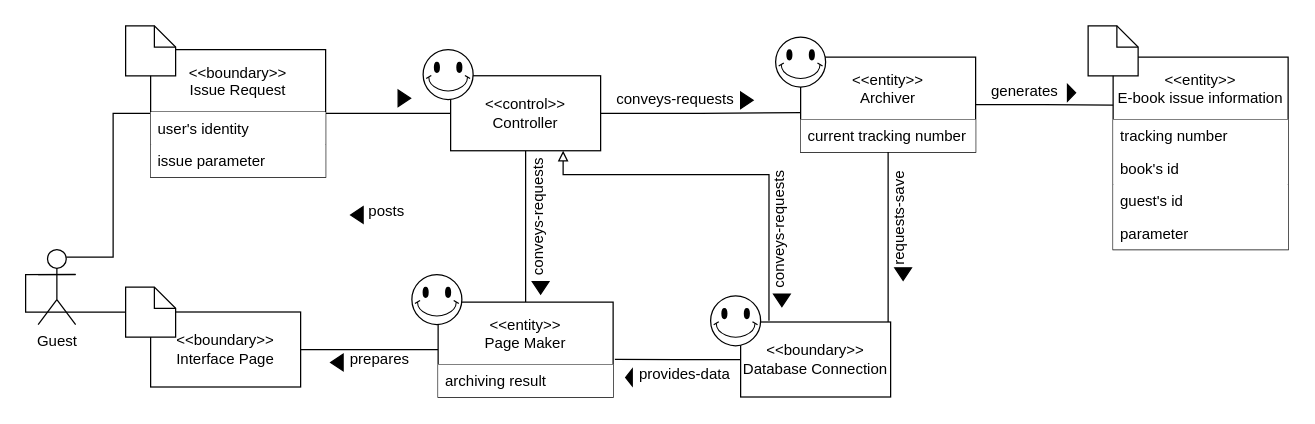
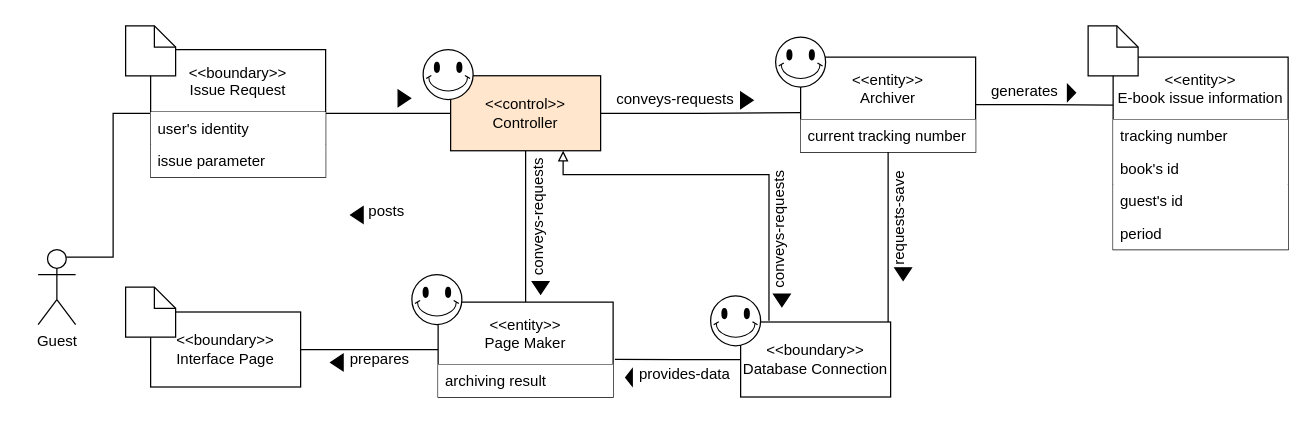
  <mxCell id="0" />
  <mxCell id="1" parent="0" />
  <mxCell id="2" style="edgeStyle=orthogonalEdgeStyle;rounded=0;orthogonalLoop=1;jettySize=auto;html=1;entryX=0.5;entryY=0;entryDx=0;entryDy=0;endArrow=none;endFill=0;" edge="1" parent="1" source="4" target="17"><mxGeometry relative="1" as="geometry" /></mxCell>
  <mxCell id="3" style="edgeStyle=orthogonalEdgeStyle;rounded=0;orthogonalLoop=1;jettySize=auto;html=1;endArrow=none;endFill=0;entryX=0.004;entryY=0.586;entryDx=0;entryDy=0;entryPerimeter=0;" edge="1" parent="1" source="4" target="52"><mxGeometry relative="1" as="geometry"><mxPoint x="640" y="90" as="targetPoint" /></mxGeometry></mxCell>
- <mxCell id="4" value="&amp;lt;&amp;lt;control&amp;gt;&amp;gt;&lt;br&gt;Controller" style="rounded=0;whiteSpace=wrap;html=1;" vertex="1" parent="1"><mxGeometry x="360" y="60" width="120" height="60" as="geometry" /></mxCell>
+ <mxCell id="4" value="&amp;lt;&amp;lt;control&amp;gt;&amp;gt;&lt;br&gt;Controller" style="rounded=0;whiteSpace=wrap;html=1;fillColor=#ffe6cc;" vertex="1" parent="1"><mxGeometry x="360" y="60" width="120" height="60" as="geometry" /></mxCell>
  <mxCell id="5" style="edgeStyle=orthogonalEdgeStyle;rounded=0;orthogonalLoop=1;jettySize=auto;html=1;exitX=1;exitY=0.5;exitDx=0;exitDy=0;entryX=0;entryY=0.5;entryDx=0;entryDy=0;endArrow=none;endFill=0;startArrow=none;startFill=0;" edge="1" parent="1" source="6" target="17"><mxGeometry relative="1" as="geometry" /></mxCell>
  <mxCell id="6" value="&amp;lt;&amp;lt;boundary&amp;gt;&amp;gt;&lt;br&gt;Interface Page" style="rounded=0;whiteSpace=wrap;html=1;" vertex="1" parent="1"><mxGeometry x="120" y="249" width="120" height="60" as="geometry" /></mxCell>
  <mxCell id="7" style="edgeStyle=orthogonalEdgeStyle;rounded=0;orthogonalLoop=1;jettySize=auto;html=1;endArrow=block;endFill=0;entryX=0.75;entryY=1;entryDx=0;entryDy=0;exitX=0.189;exitY=-0.017;exitDx=0;exitDy=0;exitPerimeter=0;" edge="1" parent="1" source="9" target="4"><mxGeometry relative="1" as="geometry"><Array as="points"><mxPoint x="615" y="139" /><mxPoint x="450" y="139" /></Array></mxGeometry></mxCell>
  <mxCell id="8" style="edgeStyle=orthogonalEdgeStyle;rounded=0;orthogonalLoop=1;jettySize=auto;html=1;entryX=1.01;entryY=0.603;entryDx=0;entryDy=0;entryPerimeter=0;endArrow=none;endFill=0;" edge="1" parent="1" source="9" target="17"><mxGeometry relative="1" as="geometry" /></mxCell>
  <mxCell id="9" value="&amp;lt;&amp;lt;boundary&amp;gt;&amp;gt;&lt;br&gt;Database Connection" style="rounded=0;whiteSpace=wrap;html=1;" vertex="1" parent="1"><mxGeometry x="592" y="257" width="120" height="60" as="geometry" /></mxCell>
  <mxCell id="10" style="edgeStyle=orthogonalEdgeStyle;rounded=0;orthogonalLoop=1;jettySize=auto;html=1;entryX=0;entryY=0.5;entryDx=0;entryDy=0;endArrow=none;endFill=0;exitX=0.75;exitY=0.1;exitDx=0;exitDy=0;exitPerimeter=0;" edge="1" parent="1" source="12" target="14"><mxGeometry relative="1" as="geometry" /></mxCell>
- <mxCell id="11" style="edgeStyle=orthogonalEdgeStyle;rounded=0;orthogonalLoop=1;jettySize=auto;html=1;endArrow=none;endFill=0;exitX=1;exitY=0.333;exitDx=0;exitDy=0;exitPerimeter=0;" edge="1" parent="1" source="12" target="6"><mxGeometry relative="1" as="geometry"><Array as="points"><mxPoint x="20" y="219" /><mxPoint x="20" y="249" /><mxPoint x="220" y="249" /></Array></mxGeometry></mxCell>
  <mxCell id="12" value="Guest" style="shape=umlActor;verticalLabelPosition=bottom;verticalAlign=top;html=1;outlineConnect=0;" vertex="1" parent="1"><mxGeometry x="30" y="199" width="30" height="60" as="geometry" /></mxCell>
  <mxCell id="13" style="edgeStyle=orthogonalEdgeStyle;rounded=0;orthogonalLoop=1;jettySize=auto;html=1;exitX=1;exitY=0.5;exitDx=0;exitDy=0;entryX=0;entryY=0.5;entryDx=0;entryDy=0;endArrow=none;endFill=0;" edge="1" parent="1" source="14" target="4"><mxGeometry relative="1" as="geometry" /></mxCell>
  <mxCell id="14" value="&lt;&lt;boundary&gt;&gt;&#10;Issue Request" style="swimlane;fontStyle=0;childLayout=stackLayout;horizontal=1;startSize=50;horizontalStack=0;resizeParent=1;resizeParentMax=0;resizeLast=0;collapsible=1;marginBottom=0;" vertex="1" parent="1"><mxGeometry x="120" y="39" width="140" height="102" as="geometry"><mxRectangle x="330" y="270" width="120" height="50" as="alternateBounds" /></mxGeometry></mxCell>
  <mxCell id="15" value="user's identity" style="text;align=left;verticalAlign=top;spacingLeft=4;spacingRight=4;overflow=hidden;rotatable=0;points=[[0,0.5],[1,0.5]];portConstraint=eastwest;fillColor=#ffffff;" vertex="1" parent="14"><mxGeometry y="50" width="140" height="26" as="geometry" /></mxCell>
  <mxCell id="16" value="issue parameter" style="text;align=left;verticalAlign=top;spacingLeft=4;spacingRight=4;overflow=hidden;rotatable=0;points=[[0,0.5],[1,0.5]];portConstraint=eastwest;fillColor=#ffffff;" vertex="1" parent="14"><mxGeometry y="76" width="140" height="26" as="geometry" /></mxCell>
  <mxCell id="17" value="&lt;&lt;entity&gt;&gt;&#10;Page Maker" style="swimlane;fontStyle=0;childLayout=stackLayout;horizontal=1;startSize=50;horizontalStack=0;resizeParent=1;resizeParentMax=0;resizeLast=0;collapsible=1;marginBottom=0;" vertex="1" parent="1"><mxGeometry x="350" y="241" width="140" height="76" as="geometry" /></mxCell>
  <mxCell id="18" value="archiving result" style="text;align=left;verticalAlign=top;spacingLeft=4;spacingRight=4;overflow=hidden;rotatable=0;points=[[0,0.5],[1,0.5]];portConstraint=eastwest;fillColor=#ffffff;" vertex="1" parent="17"><mxGeometry y="50" width="140" height="26" as="geometry" /></mxCell>
  <mxCell id="19" value="" style="verticalLabelPosition=bottom;verticalAlign=top;html=1;shape=mxgraph.basic.smiley" vertex="1" parent="1"><mxGeometry x="329" y="219" width="40" height="40" as="geometry" /></mxCell>
  <mxCell id="20" value="" style="verticalLabelPosition=bottom;verticalAlign=top;html=1;shape=mxgraph.basic.smiley" vertex="1" parent="1"><mxGeometry x="338" y="39" width="40" height="40" as="geometry" /></mxCell>
  <mxCell id="21" value="" style="verticalLabelPosition=bottom;verticalAlign=top;html=1;shape=mxgraph.basic.smiley" vertex="1" parent="1"><mxGeometry x="568" y="236" width="40" height="40" as="geometry" /></mxCell>
  <mxCell id="22" value="" style="shape=note2;boundedLbl=1;whiteSpace=wrap;html=1;size=17;verticalAlign=top;align=center;fillColor=#ffffff;" vertex="1" parent="1"><mxGeometry x="100" y="20" width="40" height="40" as="geometry" /></mxCell>
  <mxCell id="23" value="" style="shape=note2;boundedLbl=1;whiteSpace=wrap;html=1;size=17;verticalAlign=top;align=center;fillColor=#ffffff;" vertex="1" parent="1"><mxGeometry x="100" y="229" width="40" height="40" as="geometry" /></mxCell>
  <mxCell id="24" value="" style="group;rotation=90;" vertex="1" connectable="0" parent="1"><mxGeometry x="377" y="169" width="112" height="20" as="geometry" /></mxCell>
  <mxCell id="25" value="conveys-requests" style="text;html=1;strokeColor=none;fillColor=none;align=center;verticalAlign=middle;whiteSpace=wrap;rounded=0;rotation=-90;" vertex="1" parent="24"><mxGeometry x="3" y="-6" width="100" height="20" as="geometry" /></mxCell>
  <mxCell id="26" value="" style="triangle;whiteSpace=wrap;html=1;fillColor=#000000;rotation=90;" vertex="1" parent="24"><mxGeometry x="50" y="54" width="10" height="13.33" as="geometry" /></mxCell>
  <mxCell id="27" value="" style="group" vertex="1" connectable="0" parent="1"><mxGeometry x="280" y="159" width="49" height="20" as="geometry" /></mxCell>
  <mxCell id="28" value="posts" style="text;html=1;strokeColor=none;fillColor=none;align=center;verticalAlign=middle;whiteSpace=wrap;rounded=0;" vertex="1" parent="27"><mxGeometry x="9" width="40" height="20" as="geometry" /></mxCell>
  <mxCell id="29" value="" style="triangle;whiteSpace=wrap;html=1;fillColor=#000000;rotation=-180;" vertex="1" parent="27"><mxGeometry y="5.67" width="10" height="13.33" as="geometry" /></mxCell>
  <mxCell id="30" value="" style="group" vertex="1" connectable="0" parent="1"><mxGeometry x="264" y="277" width="70" height="20" as="geometry" /></mxCell>
  <mxCell id="31" value="prepares" style="text;html=1;strokeColor=none;fillColor=none;align=center;verticalAlign=middle;whiteSpace=wrap;rounded=0;" vertex="1" parent="30"><mxGeometry x="9" width="61" height="20" as="geometry" /></mxCell>
  <mxCell id="32" value="" style="triangle;whiteSpace=wrap;html=1;fillColor=#000000;rotation=-180;" vertex="1" parent="30"><mxGeometry y="5.67" width="10" height="13.33" as="geometry" /></mxCell>
  <mxCell id="33" value="" style="group;rotation=90;" vertex="1" connectable="0" parent="1"><mxGeometry x="570" y="179" width="112" height="20" as="geometry" /></mxCell>
  <mxCell id="34" value="conveys-requests" style="text;html=1;strokeColor=none;fillColor=none;align=center;verticalAlign=middle;whiteSpace=wrap;rounded=0;rotation=-90;" vertex="1" parent="33"><mxGeometry x="3" y="-6" width="100" height="20" as="geometry" /></mxCell>
  <mxCell id="35" value="" style="triangle;whiteSpace=wrap;html=1;fillColor=#000000;rotation=90;" vertex="1" parent="33"><mxGeometry x="50" y="54" width="10" height="13.33" as="geometry" /></mxCell>
  <mxCell id="36" style="edgeStyle=orthogonalEdgeStyle;rounded=0;orthogonalLoop=1;jettySize=auto;html=1;endArrow=none;endFill=0;" edge="1" parent="1" source="52" target="9"><mxGeometry relative="1" as="geometry"><mxPoint x="670" y="120" as="sourcePoint" /><mxPoint x="639" y="259" as="targetPoint" /><Array as="points"><mxPoint x="710" y="229" /><mxPoint x="710" y="229" /></Array></mxGeometry></mxCell>
  <mxCell id="37" value="" style="group;rotation=90;" vertex="1" connectable="0" parent="1"><mxGeometry x="666" y="179" width="112" height="20" as="geometry" /></mxCell>
  <mxCell id="38" value="requests-save" style="text;html=1;strokeColor=none;fillColor=none;align=center;verticalAlign=middle;whiteSpace=wrap;rounded=0;rotation=-90;" vertex="1" parent="37"><mxGeometry x="11.5" y="-14.5" width="83" height="20" as="geometry" /></mxCell>
  <mxCell id="39" value="" style="triangle;whiteSpace=wrap;html=1;fillColor=#000000;rotation=90;" vertex="1" parent="37"><mxGeometry x="51" y="33" width="10" height="13.33" as="geometry" /></mxCell>
  <mxCell id="40" value="&lt;&lt;entity&gt;&gt;&#10;E-book issue information" style="swimlane;fontStyle=0;childLayout=stackLayout;horizontal=1;startSize=50;horizontalStack=0;resizeParent=1;resizeParentMax=0;resizeLast=0;collapsible=1;marginBottom=0;" vertex="1" parent="1"><mxGeometry x="890" y="45" width="140" height="154" as="geometry"><mxRectangle x="330" y="270" width="120" height="50" as="alternateBounds" /></mxGeometry></mxCell>
  <mxCell id="41" value="tracking number" style="text;align=left;verticalAlign=top;spacingLeft=4;spacingRight=4;overflow=hidden;rotatable=0;points=[[0,0.5],[1,0.5]];portConstraint=eastwest;fillColor=#ffffff;" vertex="1" parent="40"><mxGeometry y="50" width="140" height="26" as="geometry" /></mxCell>
  <mxCell id="42" value="book's id" style="text;align=left;verticalAlign=top;spacingLeft=4;spacingRight=4;overflow=hidden;rotatable=0;points=[[0,0.5],[1,0.5]];portConstraint=eastwest;fillColor=#ffffff;" vertex="1" parent="40"><mxGeometry y="76" width="140" height="26" as="geometry" /></mxCell>
  <mxCell id="43" value="guest's id" style="text;align=left;verticalAlign=top;spacingLeft=4;spacingRight=4;overflow=hidden;rotatable=0;points=[[0,0.5],[1,0.5]];portConstraint=eastwest;fillColor=#ffffff;" vertex="1" parent="40"><mxGeometry y="102" width="140" height="26" as="geometry" /></mxCell>
- <mxCell id="44" value="parameter" style="text;align=left;verticalAlign=top;spacingLeft=4;spacingRight=4;overflow=hidden;rotatable=0;points=[[0,0.5],[1,0.5]];portConstraint=eastwest;fillColor=#ffffff;" vertex="1" parent="40"><mxGeometry y="128" width="140" height="26" as="geometry" /></mxCell>
+ <mxCell id="44" value="period" style="text;align=left;verticalAlign=top;spacingLeft=4;spacingRight=4;overflow=hidden;rotatable=0;points=[[0,0.5],[1,0.5]];portConstraint=eastwest;fillColor=#ffffff;" vertex="1" parent="40"><mxGeometry y="128" width="140" height="26" as="geometry" /></mxCell>
  <mxCell id="45" value="" style="shape=note2;boundedLbl=1;whiteSpace=wrap;html=1;size=17;verticalAlign=top;align=center;fillColor=#ffffff;" vertex="1" parent="1"><mxGeometry x="870" y="20" width="40" height="40" as="geometry" /></mxCell>
  <mxCell id="46" value="" style="group;rotation=0;" vertex="1" connectable="0" parent="1"><mxGeometry x="490" y="69" width="112" height="20" as="geometry" /></mxCell>
  <mxCell id="47" value="conveys-requests" style="text;html=1;strokeColor=none;fillColor=none;align=center;verticalAlign=middle;whiteSpace=wrap;rounded=0;rotation=0;" vertex="1" parent="46"><mxGeometry width="100" height="20" as="geometry" /></mxCell>
  <mxCell id="48" value="" style="triangle;whiteSpace=wrap;html=1;fillColor=#000000;rotation=0;" vertex="1" parent="46"><mxGeometry x="102" y="4" width="10" height="13.33" as="geometry" /></mxCell>
  <mxCell id="49" value="" style="group" vertex="1" connectable="0" parent="1"><mxGeometry x="270" y="65.66" width="58" height="20" as="geometry" /></mxCell>
  <mxCell id="50" value="" style="triangle;whiteSpace=wrap;html=1;fillColor=#000000;" vertex="1" parent="49"><mxGeometry x="48" y="5.67" width="10" height="13.33" as="geometry" /></mxCell>
  <mxCell id="51" style="edgeStyle=orthogonalEdgeStyle;rounded=0;orthogonalLoop=1;jettySize=auto;html=1;entryX=0;entryY=0.25;entryDx=0;entryDy=0;endArrow=none;endFill=0;" edge="1" parent="1" source="52" target="40"><mxGeometry relative="1" as="geometry" /></mxCell>
  <mxCell id="52" value="&lt;&lt;entity&gt;&gt;&#10;Archiver" style="swimlane;fontStyle=0;childLayout=stackLayout;horizontal=1;startSize=50;horizontalStack=0;resizeParent=1;resizeParentMax=0;resizeLast=0;collapsible=1;marginBottom=0;" vertex="1" parent="1"><mxGeometry x="640" y="45" width="140" height="76" as="geometry" /></mxCell>
  <mxCell id="53" value="current tracking number" style="text;align=left;verticalAlign=top;spacingLeft=4;spacingRight=4;overflow=hidden;rotatable=0;points=[[0,0.5],[1,0.5]];portConstraint=eastwest;fillColor=#ffffff;" vertex="1" parent="52"><mxGeometry y="50" width="140" height="26" as="geometry" /></mxCell>
  <mxCell id="54" value="" style="verticalLabelPosition=bottom;verticalAlign=top;html=1;shape=mxgraph.basic.smiley" vertex="1" parent="1"><mxGeometry x="620" y="29" width="40" height="40" as="geometry" /></mxCell>
  <mxCell id="55" value="" style="group;rotation=0;" vertex="1" connectable="0" parent="1"><mxGeometry x="787" y="63" width="73" height="20" as="geometry" /></mxCell>
  <mxCell id="56" value="generates" style="text;html=1;strokeColor=none;fillColor=none;align=center;verticalAlign=middle;whiteSpace=wrap;rounded=0;rotation=0;" vertex="1" parent="55"><mxGeometry width="65.179" height="20" as="geometry" /></mxCell>
  <mxCell id="57" value="" style="triangle;whiteSpace=wrap;html=1;fillColor=#000000;rotation=0;" vertex="1" parent="55"><mxGeometry x="66.482" y="4" width="6.518" height="13.33" as="geometry" /></mxCell>
  <mxCell id="58" value="" style="group" vertex="1" connectable="0" parent="1"><mxGeometry x="500" y="289" width="90" height="20" as="geometry" /></mxCell>
  <mxCell id="59" value="provides-data" style="text;html=1;strokeColor=none;fillColor=none;align=center;verticalAlign=middle;whiteSpace=wrap;rounded=0;" vertex="1" parent="58"><mxGeometry x="4.762" width="85.238" height="20" as="geometry" /></mxCell>
  <mxCell id="60" value="" style="triangle;whiteSpace=wrap;html=1;fillColor=#000000;rotation=-180;" vertex="1" parent="58"><mxGeometry y="5.67" width="5.294" height="13.33" as="geometry" /></mxCell>
